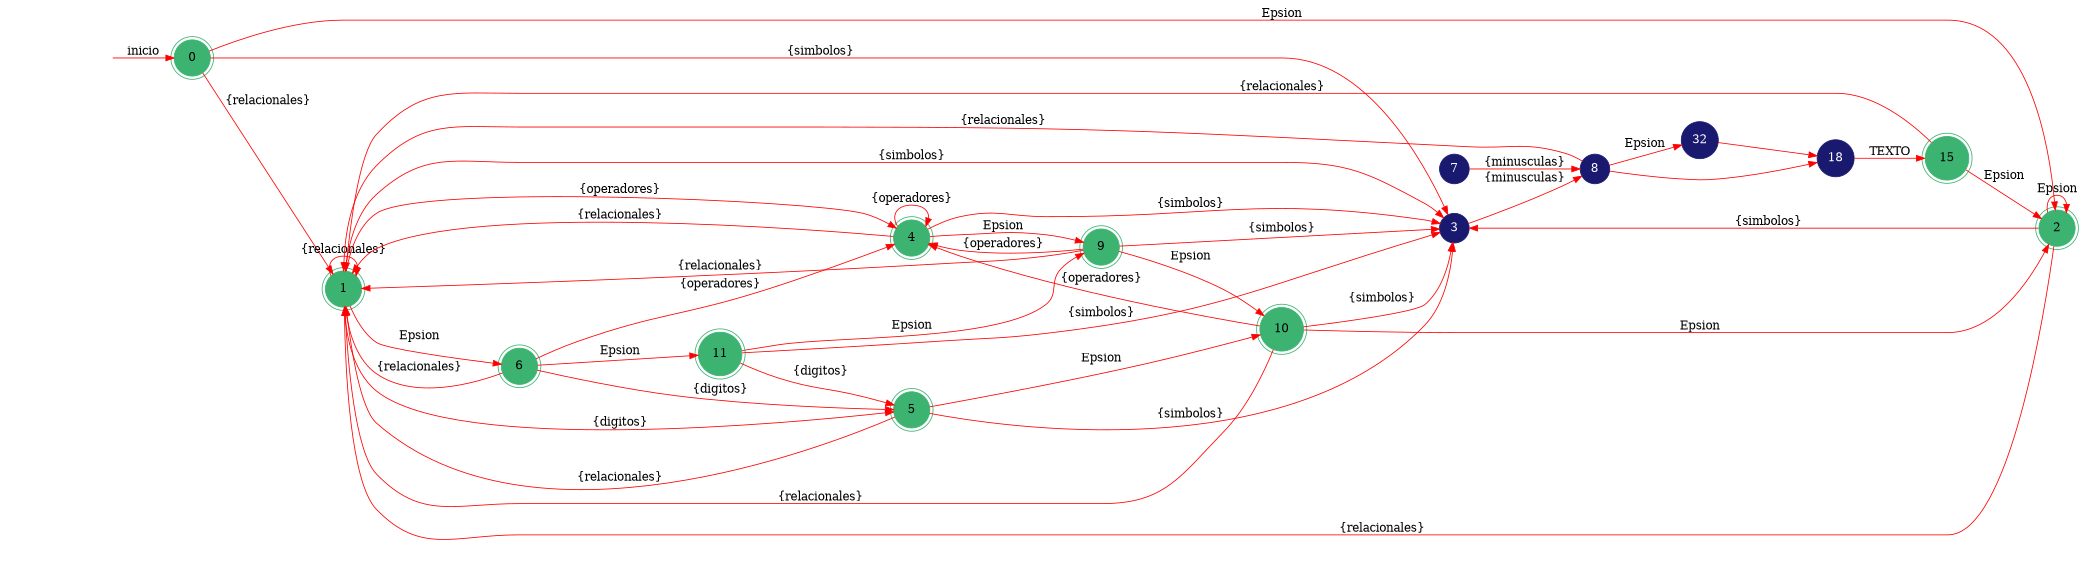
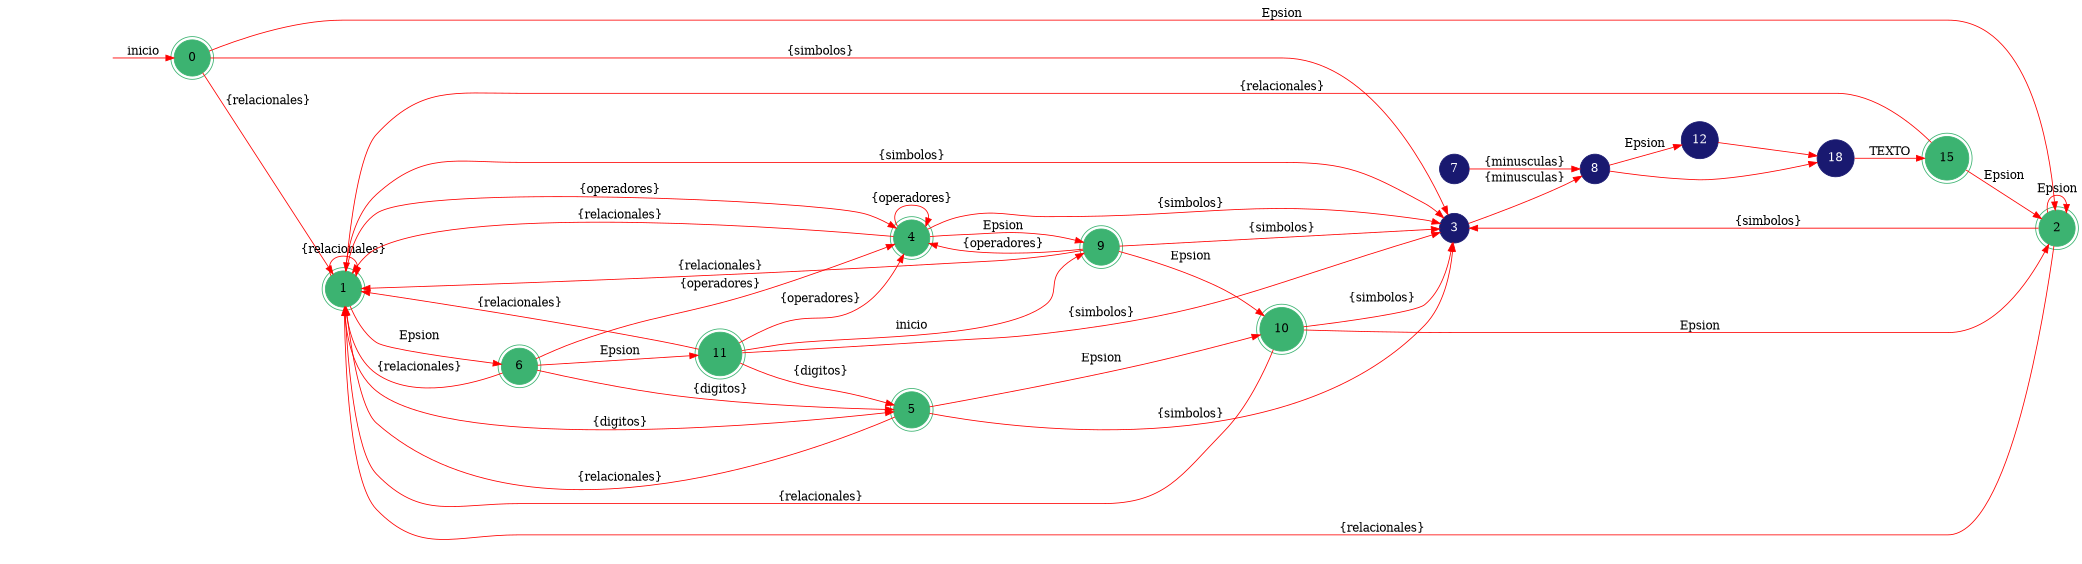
  digraph {
    rankdir=LR
    node [color=mediumseagreen shape=doublecircle style=filled]
    edge [color=red]
    0
    1
    2
    3 [color=midnightblue fontcolor=white shape=circle]
    4
    5
    6
    8 [color=midnightblue fontcolor=white shape=circle]
    9
    10
    11
    15
    secret_node [color=midnightblue fontcolor=white shape=circle style=invis]
    7 [color=midnightblue fontcolor=white shape=circle]
-   12 [color=midnightblue fontcolor=white shape=circle label=32]
+   12 [color=midnightblue fontcolor=white shape=circle]
    n16 [color=midnightblue fontcolor=white label=18 shape=circle]
    0 -> 1 [label="{relacionales}"]
    0 -> 2 [label=Epsion]
    0 -> 3 [label="{simbolos}"]
    1 -> 1 [label="{relacionales}"]
    1 -> 3 [label="{simbolos}"]
    1 -> 4 [label="{operadores}"]
    1 -> 5 [label="{digitos}"]
    1 -> 6 [label=Epsion]
    2 -> 1 [label="{relacionales}"]
    2 -> 2 [label=Epsion]
    2 -> 3 [label="{simbolos}"]
    3 -> 8 [label="{minusculas}"]
    4 -> 1 [label="{relacionales}"]
    4 -> 3 [label="{simbolos}"]
    4 -> 4 [label="{operadores}"]
    4 -> 9 [label=Epsion]
    5 -> 1 [label="{relacionales}"]
    5 -> 3 [label="{simbolos}"]
    5 -> 10 [label=Epsion]
    6 -> 1 [label="{relacionales}"]
    6 -> 4 [label="{operadores}"]
    6 -> 5 [label="{digitos}"]
    6 -> 11 [label=Epsion]
    8 -> 12 [label=Epsion]
    8 -> n16 [label=" "]
    9 -> 1 [label="{relacionales}"]
    9 -> 3 [label="{simbolos}"]
    9 -> 4 [label="{operadores}"]
    9 -> 10 [label=Epsion]
    10 -> 1 [label="{relacionales}"]
    10 -> 2 [label=Epsion]
    10 -> 3 [label="{simbolos}"]
-   8 -> 1 [label="{relacionales}"]
+   11 -> 1 [label="{relacionales}"]
    11 -> 3 [label="{simbolos}"]
-   10 -> 4 [label="{operadores}"]
+   11 -> 4 [label="{operadores}"]
    11 -> 5 [label="{digitos}"]
-   11 -> 9 [label=Epsion]
+   11 -> 9 [label=inicio]
    15 -> 1 [label="{relacionales}"]
    15 -> 2 [label=Epsion]
    secret_node -> 0 [label=inicio]
    7 -> 8 [label="{minusculas}"]
    12 -> n16 [label=" "]
    n16 -> 15 [label=TEXTO]
  }
